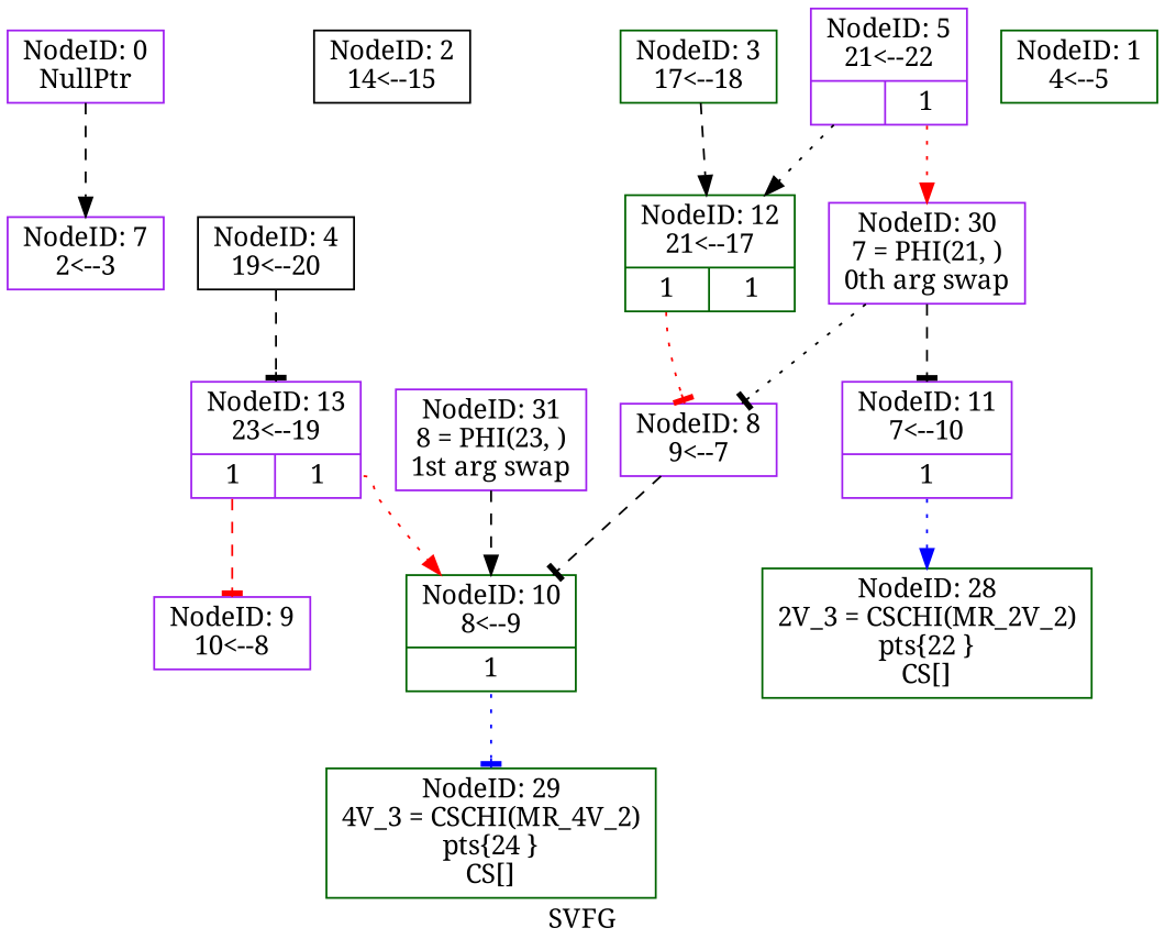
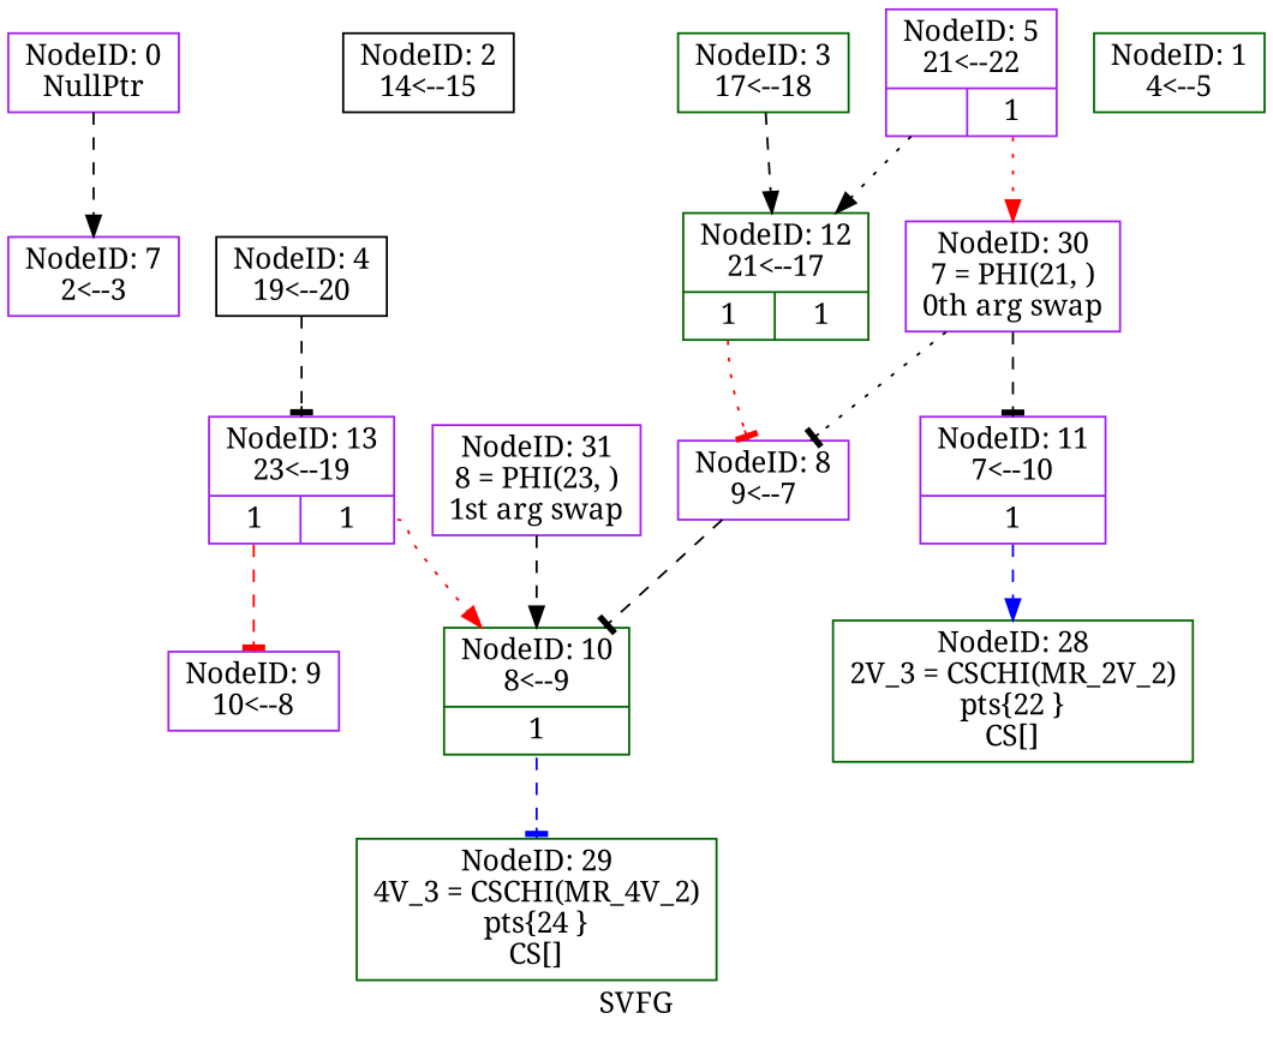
  digraph {
    fontname="Noto Serif"
    label=SVFG
    node [color=purple fontname="Noto Serif" shape=record]
    edge [arrowhead=normal fontname="Noto Serif" style=dashed]
    n1 [label="{NodeID: 0\nNullPtr}"]
    n2 [label="{NodeID: 7\n2\<--3\n}"]
    n3 [color=black label="{NodeID: 2\n14\<--15\n}"]
    n4 [color=darkgreen label="{NodeID: 28\n2V_3 = CSCHI(MR_2V_2)\npts\{22 \}\nCS[]}" style=double]
    n5 [label="{NodeID: 9\n10\<--8\n}"]
    n6 [label="{NodeID: 11\n7\<--10\n|{<s0>1}}"]
    n7 [color=black label="{NodeID: 4\n19\<--20\n}"]
    n8 [label="{NodeID: 13\n23\<--19\n|{<s0>1|<s1>1}}"]
    n9 [color=darkgreen label="{NodeID: 10\n8\<--9\n|{<s0>1}}"]
    n10 [color=darkgreen label="{NodeID: 29\n4V_3 = CSCHI(MR_4V_2)\npts\{24 \}\nCS[]}" style=double]
    n11 [label="{NodeID: 30\n7 = PHI(21, )\n0th arg swap }"]
    n12 [label="{NodeID: 8\n9\<--7\n}"]
    n13 [label="{NodeID: 31\n8 = PHI(23, )\n1st arg swap }"]
    n14 [color=darkgreen label="{NodeID: 1\n4\<--5\n}"]
    n15 [color=darkgreen label="{NodeID: 3\n17\<--18\n}"]
    n16 [color=darkgreen label="{NodeID: 12\n21\<--17\n|{<s0>1|<s1>1}}"]
    n17 [label="{NodeID: 5\n21\<--22\n|{|<s1>1}}"]
    n1 -> n2
-   n6 -> n4 [color=blue style=dotted tailport=s0]
+   n6 -> n4 [color=blue tailport=s0]
    n7 -> n8 [arrowhead=tee]
    n8 -> n5 [arrowhead=tee color=red tailport=s0]
    n8 -> n9 [color=red style=dotted tailport=s1]
-   n9 -> n10 [arrowhead=tee color=blue style=dotted tailport=s0]
+   n9 -> n10 [arrowhead=tee color=blue tailport=s0]
    n11 -> n6 [arrowhead=tee]
    n11 -> n12 [arrowhead=tee style=dotted]
    n12 -> n9 [arrowhead=tee]
    n13 -> n9
    n15 -> n16
    n16 -> n12 [arrowhead=tee color=red style=dotted tailport=s0]
    n17 -> n11 [color=red style=dotted tailport=s1]
    n17 -> n16 [style=dotted]
  }
